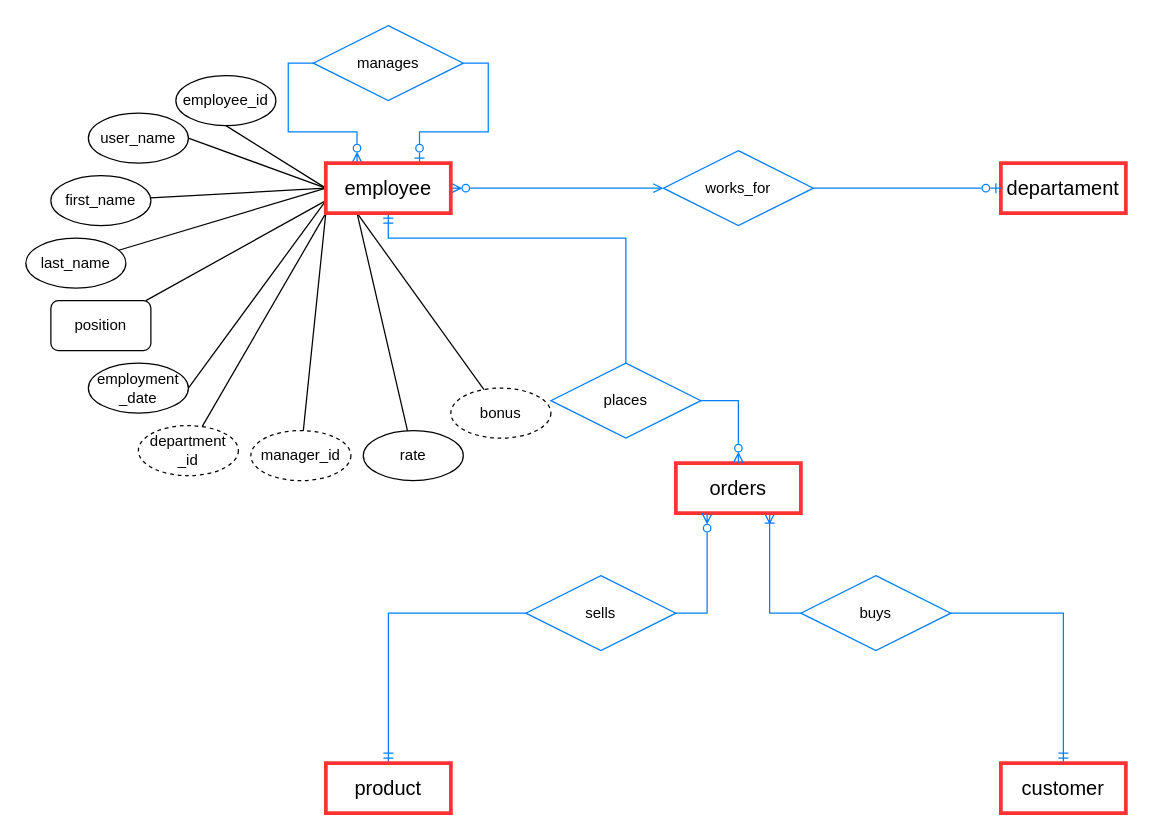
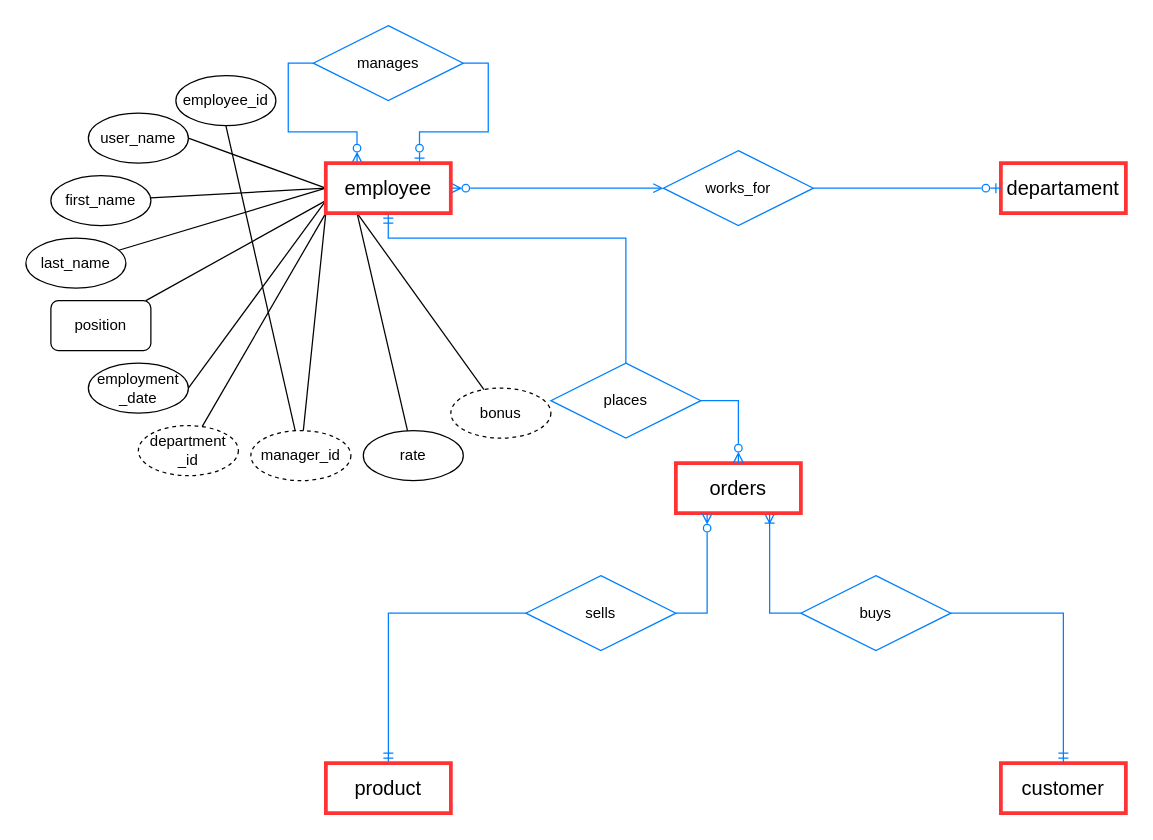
  <mxCell id="0" />
  <mxCell id="1" parent="0" />
  <mxCell id="2" style="edgeStyle=orthogonalEdgeStyle;rounded=0;orthogonalLoop=1;jettySize=auto;html=1;entryX=0;entryY=0.5;entryDx=0;entryDy=0;endArrow=open;endFill=0;startArrow=ERzeroToMany;startFill=0;fontSize=12;fillColor=none;strokeColor=#007FFF;" parent="1" source="41" target="11" edge="1"><mxGeometry relative="1" as="geometry" /></mxCell>
  <mxCell id="3" style="edgeStyle=orthogonalEdgeStyle;rounded=0;orthogonalLoop=1;jettySize=auto;html=1;entryX=0.5;entryY=0;entryDx=0;entryDy=0;endArrow=none;endFill=0;startArrow=ERmandOne;startFill=0;fontSize=12;fillColor=none;strokeColor=#007FFF;exitX=0.5;exitY=1;exitDx=0;exitDy=0;" parent="1" source="41" target="16" edge="1"><mxGeometry relative="1" as="geometry"><Array as="points"><mxPoint x="310" y="190" /><mxPoint x="500" y="190" /></Array></mxGeometry></mxCell>
  <mxCell id="4" value="departament" style="whiteSpace=wrap;html=1;align=center;fontSize=16;fillColor=none;strokeColor=#FF3333;strokeWidth=3;flipH=1;flipV=1;" parent="1" vertex="1"><mxGeometry x="800" y="130" width="100" height="40" as="geometry" /></mxCell>
  <mxCell id="5" value="&lt;div&gt;customer&lt;/div&gt;" style="whiteSpace=wrap;html=1;align=center;fontSize=16;fillColor=none;strokeColor=#FF3333;strokeWidth=3;" parent="1" vertex="1"><mxGeometry x="800" y="610" width="100" height="40" as="geometry" /></mxCell>
  <mxCell id="6" style="edgeStyle=orthogonalEdgeStyle;rounded=0;orthogonalLoop=1;jettySize=auto;html=1;exitX=0.5;exitY=0;exitDx=0;exitDy=0;entryX=0;entryY=0.5;entryDx=0;entryDy=0;endArrow=none;endFill=0;startArrow=ERmandOne;startFill=0;fontSize=12;fillColor=none;strokeColor=#007FFF;" parent="1" source="7" target="20" edge="1"><mxGeometry relative="1" as="geometry" /></mxCell>
  <mxCell id="7" value="&lt;div&gt;product&lt;/div&gt;" style="whiteSpace=wrap;html=1;align=center;fontSize=16;fillColor=none;strokeColor=#FF3333;strokeWidth=3;" parent="1" vertex="1"><mxGeometry x="260" y="610" width="100" height="40" as="geometry" /></mxCell>
  <mxCell id="8" style="rounded=0;orthogonalLoop=1;jettySize=auto;html=1;exitX=0.75;exitY=1;exitDx=0;exitDy=0;entryX=0;entryY=0.5;entryDx=0;entryDy=0;endArrow=none;endFill=0;edgeStyle=orthogonalEdgeStyle;startArrow=ERoneToMany;startFill=0;fontSize=12;fillColor=none;strokeColor=#007FFF;" parent="1" source="9" target="18" edge="1"><mxGeometry relative="1" as="geometry"><mxPoint x="645" y="530" as="sourcePoint" /><Array as="points"><mxPoint x="615" y="490" /></Array></mxGeometry></mxCell>
  <mxCell id="9" value="orders" style="whiteSpace=wrap;html=1;align=center;fontSize=16;fillColor=none;strokeColor=#FF3333;strokeWidth=3;spacing=2;flipH=1;flipV=1;" parent="1" vertex="1"><mxGeometry x="540" y="370" width="100" height="40" as="geometry" /></mxCell>
  <mxCell id="10" style="edgeStyle=orthogonalEdgeStyle;rounded=0;orthogonalLoop=1;jettySize=auto;html=1;exitX=1;exitY=0.5;exitDx=0;exitDy=0;entryX=0;entryY=0.5;entryDx=0;entryDy=0;endArrow=ERzeroToOne;endFill=0;fontSize=12;fillColor=none;strokeColor=#007FFF;" parent="1" source="11" target="4" edge="1"><mxGeometry relative="1" as="geometry" /></mxCell>
  <mxCell id="11" value="works_for" style="shape=rhombus;perimeter=rhombusPerimeter;whiteSpace=wrap;html=1;align=center;fillColor=none;strokeColor=#007FFF;" parent="1" vertex="1"><mxGeometry x="530" y="120" width="120" height="60" as="geometry" /></mxCell>
  <mxCell id="12" style="edgeStyle=orthogonalEdgeStyle;rounded=0;orthogonalLoop=1;jettySize=auto;html=1;exitX=1;exitY=0.5;exitDx=0;exitDy=0;entryX=0.75;entryY=0;entryDx=0;entryDy=0;endArrow=ERzeroToOne;endFill=0;strokeColor=#007FFF;" parent="1" source="14" target="41" edge="1"><mxGeometry relative="1" as="geometry" /></mxCell>
  <mxCell id="13" style="edgeStyle=orthogonalEdgeStyle;rounded=0;orthogonalLoop=1;jettySize=auto;html=1;exitX=0;exitY=0.5;exitDx=0;exitDy=0;entryX=0.25;entryY=0;entryDx=0;entryDy=0;endArrow=ERzeroToMany;endFill=0;strokeColor=#007FFF;" parent="1" source="14" target="41" edge="1"><mxGeometry relative="1" as="geometry" /></mxCell>
  <mxCell id="14" value="manages" style="shape=rhombus;perimeter=rhombusPerimeter;whiteSpace=wrap;html=1;align=center;strokeColor=#007FFF;fillColor=none;" parent="1" vertex="1"><mxGeometry x="249.94" y="20" width="120" height="60" as="geometry" /></mxCell>
  <mxCell id="15" style="edgeStyle=orthogonalEdgeStyle;rounded=0;orthogonalLoop=1;jettySize=auto;html=1;exitX=1;exitY=0.5;exitDx=0;exitDy=0;endArrow=ERzeroToMany;endFill=0;entryX=0.5;entryY=0;entryDx=0;entryDy=0;fontSize=12;fillColor=none;strokeColor=#007FFF;" parent="1" source="16" target="9" edge="1"><mxGeometry relative="1" as="geometry"><mxPoint x="410" y="480" as="targetPoint" /></mxGeometry></mxCell>
  <mxCell id="16" value="places" style="shape=rhombus;perimeter=rhombusPerimeter;whiteSpace=wrap;html=1;align=center;fillColor=none;strokeColor=#007FFF;" parent="1" vertex="1"><mxGeometry x="440" y="290" width="120" height="60" as="geometry" /></mxCell>
  <mxCell id="17" style="edgeStyle=orthogonalEdgeStyle;rounded=0;orthogonalLoop=1;jettySize=auto;html=1;exitX=1;exitY=0.5;exitDx=0;exitDy=0;entryX=0.5;entryY=0;entryDx=0;entryDy=0;endArrow=ERmandOne;endFill=0;fontSize=12;fillColor=none;strokeColor=#007FFF;" parent="1" source="18" target="5" edge="1"><mxGeometry relative="1" as="geometry" /></mxCell>
  <mxCell id="18" value="buys" style="shape=rhombus;perimeter=rhombusPerimeter;whiteSpace=wrap;html=1;align=center;fillColor=none;strokeColor=#007FFF;" parent="1" vertex="1"><mxGeometry x="640" y="460" width="120" height="60" as="geometry" /></mxCell>
  <mxCell id="19" style="rounded=0;orthogonalLoop=1;jettySize=auto;html=1;exitX=1;exitY=0.5;exitDx=0;exitDy=0;endArrow=ERzeroToMany;endFill=0;entryX=0.25;entryY=1;entryDx=0;entryDy=0;edgeStyle=orthogonalEdgeStyle;fontSize=12;fillColor=none;strokeColor=#007FFF;" parent="1" source="20" target="9" edge="1"><mxGeometry relative="1" as="geometry"><mxPoint x="595" y="530" as="targetPoint" /><Array as="points"><mxPoint x="565" y="490" /></Array></mxGeometry></mxCell>
  <mxCell id="20" value="sells" style="shape=rhombus;perimeter=rhombusPerimeter;whiteSpace=wrap;html=1;align=center;fillColor=none;strokeColor=#007FFF;" parent="1" vertex="1"><mxGeometry x="420" y="460" width="120" height="60" as="geometry" /></mxCell>
  <mxCell id="21" value="employee_id" style="ellipse;whiteSpace=wrap;html=1;fillColor=none;" vertex="1" parent="1"><mxGeometry x="140" y="60" width="80" height="40" as="geometry" /></mxCell>
  <mxCell id="22" value="user_name" style="ellipse;whiteSpace=wrap;html=1;fillColor=none;" vertex="1" parent="1"><mxGeometry x="70" y="90" width="80" height="40" as="geometry" /></mxCell>
  <mxCell id="23" style="rounded=0;orthogonalLoop=1;jettySize=auto;html=1;endArrow=none;endFill=0;" edge="1" parent="1" source="24"><mxGeometry relative="1" as="geometry"><mxPoint x="260" y="150" as="targetPoint" /></mxGeometry></mxCell>
  <mxCell id="24" value="first_name" style="ellipse;whiteSpace=wrap;html=1;fillColor=none;" vertex="1" parent="1"><mxGeometry x="40" y="140" width="80" height="40" as="geometry" /></mxCell>
  <mxCell id="25" style="rounded=0;orthogonalLoop=1;jettySize=auto;html=1;endArrow=none;endFill=0;" edge="1" parent="1" source="26"><mxGeometry relative="1" as="geometry"><mxPoint x="260" y="150" as="targetPoint" /></mxGeometry></mxCell>
  <mxCell id="26" value="last_name" style="ellipse;whiteSpace=wrap;html=1;fillColor=none;" vertex="1" parent="1"><mxGeometry x="20" y="190" width="80" height="40" as="geometry" /></mxCell>
  <mxCell id="27" style="rounded=0;orthogonalLoop=1;jettySize=auto;html=1;endArrow=none;endFill=0;" edge="1" parent="1" source="28"><mxGeometry relative="1" as="geometry"><mxPoint x="260" y="160" as="targetPoint" /></mxGeometry></mxCell>
  <mxCell id="28" value="position" style="whiteSpace=wrap;html=1;fillColor=none;rounded=1;" vertex="1" parent="1"><mxGeometry x="40" y="240" width="80" height="40" as="geometry" /></mxCell>
  <mxCell id="29" style="rounded=0;orthogonalLoop=1;jettySize=auto;html=1;exitX=1;exitY=0.5;exitDx=0;exitDy=0;endArrow=none;endFill=0;" edge="1" parent="1" source="30"><mxGeometry relative="1" as="geometry"><mxPoint x="260" y="160" as="targetPoint" /></mxGeometry></mxCell>
  <mxCell id="30" value="employment&lt;br&gt;_date" style="ellipse;whiteSpace=wrap;html=1;fillColor=none;" vertex="1" parent="1"><mxGeometry x="70" y="290" width="80" height="40" as="geometry" /></mxCell>
  <mxCell id="31" style="rounded=0;orthogonalLoop=1;jettySize=auto;html=1;entryX=0;entryY=1;entryDx=0;entryDy=0;endArrow=none;endFill=0;" edge="1" parent="1" source="32" target="41"><mxGeometry relative="1" as="geometry" /></mxCell>
  <mxCell id="32" value="department&lt;br&gt;_id" style="ellipse;whiteSpace=wrap;html=1;fillColor=none;dashed=1;" vertex="1" parent="1"><mxGeometry x="110" y="340" width="80" height="40" as="geometry" /></mxCell>
  <mxCell id="33" style="rounded=0;orthogonalLoop=1;jettySize=auto;html=1;entryX=0;entryY=1;entryDx=0;entryDy=0;endArrow=none;endFill=0;" edge="1" parent="1" source="34" target="41"><mxGeometry relative="1" as="geometry" /></mxCell>
  <mxCell id="34" value="manager_id" style="ellipse;whiteSpace=wrap;html=1;fillColor=none;dashed=1;" vertex="1" parent="1"><mxGeometry x="200" y="344" width="80" height="40" as="geometry" /></mxCell>
  <mxCell id="35" style="rounded=0;orthogonalLoop=1;jettySize=auto;html=1;entryX=0.25;entryY=1;entryDx=0;entryDy=0;endArrow=none;endFill=0;" edge="1" parent="1" source="36" target="41"><mxGeometry relative="1" as="geometry" /></mxCell>
  <mxCell id="36" value="rate" style="ellipse;whiteSpace=wrap;html=1;fillColor=none;" vertex="1" parent="1"><mxGeometry x="289.94" y="344" width="80" height="40" as="geometry" /></mxCell>
  <mxCell id="37" style="rounded=0;orthogonalLoop=1;jettySize=auto;html=1;entryX=0.25;entryY=1;entryDx=0;entryDy=0;endArrow=none;endFill=0;" edge="1" parent="1" source="38" target="41"><mxGeometry relative="1" as="geometry" /></mxCell>
  <mxCell id="38" value="bonus" style="ellipse;whiteSpace=wrap;html=1;fillColor=none;dashed=1;" vertex="1" parent="1"><mxGeometry x="360" y="310" width="80" height="40" as="geometry" /></mxCell>
- <mxCell id="39" style="rounded=0;orthogonalLoop=1;jettySize=auto;html=1;exitX=0.5;exitY=1;exitDx=0;exitDy=0;entryX=0;entryY=0.5;entryDx=0;entryDy=0;endArrow=none;endFill=0;" edge="1" parent="1" source="21" target="41"><mxGeometry relative="1" as="geometry" /></mxCell>
+ <mxCell id="39" style="rounded=0;orthogonalLoop=1;jettySize=auto;html=1;exitX=0.5;exitY=1;exitDx=0;exitDy=0;endArrow=none;endFill=0;" edge="1" parent="1" source="21" target="34"><mxGeometry relative="1" as="geometry" /></mxCell>
  <mxCell id="40" style="rounded=0;orthogonalLoop=1;jettySize=auto;html=1;exitX=1;exitY=0.5;exitDx=0;exitDy=0;entryX=0;entryY=0.5;entryDx=0;entryDy=0;endArrow=none;endFill=0;" edge="1" parent="1" source="22" target="41"><mxGeometry relative="1" as="geometry"><mxPoint x="190" y="110" as="sourcePoint" /><mxPoint x="271" y="165" as="targetPoint" /></mxGeometry></mxCell>
  <mxCell id="41" value="employee" style="whiteSpace=wrap;html=1;align=center;fillColor=none;strokeColor=#FF3333;strokeWidth=3;fontSize=16;" parent="1" vertex="1"><mxGeometry x="259.94" y="130" width="100" height="40" as="geometry" /></mxCell>
